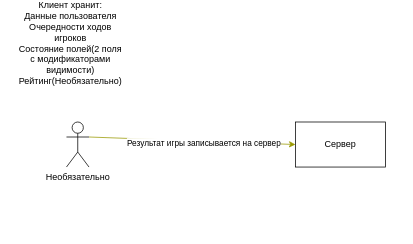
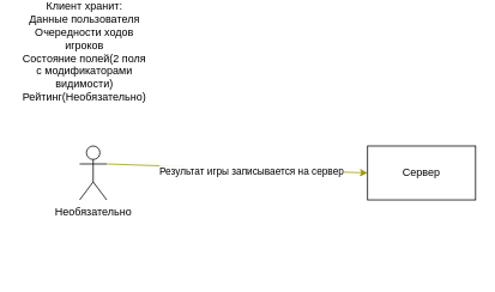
  <mxCell id="0" />
  <mxCell id="1" parent="0" />
  <mxCell id="2" value="Необязательно" style="shape=umlActor;verticalLabelPosition=bottom;verticalAlign=top;html=1;outlineConnect=0;" parent="1" vertex="1"><mxGeometry x="88" y="140" width="30" height="60" as="geometry" /></mxCell>
- <mxCell id="3" value="Сервер" style="rounded=0;whiteSpace=wrap;html=1;" parent="1" vertex="1"><mxGeometry x="393" y="140" width="120" height="60" as="geometry" /></mxCell>
+ <mxCell id="3" value="Сервер" style="rounded=0;whiteSpace=wrap;html=1;" parent="1" vertex="1"><mxGeometry x="408" y="140" width="120" height="60" as="geometry" /></mxCell>
  <mxCell id="4" value="&lt;br&gt;" style="endArrow=classic;html=1;rounded=0;strokeColor=#999900;exitX=1;exitY=0.333;exitDx=0;exitDy=0;exitPerimeter=0;entryX=0;entryY=0.5;entryDx=0;entryDy=0;" parent="1" source="2" target="3" edge="1"><mxGeometry x="1" y="-153" width="50" height="50" relative="1" as="geometry"><mxPoint x="198" y="40" as="sourcePoint" /><mxPoint x="248" y="-10" as="targetPoint" /><mxPoint x="41" y="-28" as="offset" /></mxGeometry></mxCell>
  <mxCell id="5" value="Результат игры записывается на сервер" style="edgeLabel;html=1;align=center;verticalAlign=middle;resizable=0;points=[];" parent="4" vertex="1" connectable="0"><mxGeometry x="0.111" y="-2" relative="1" as="geometry"><mxPoint as="offset" /></mxGeometry></mxCell>
  <mxCell id="6" value="Клиент хранит:&lt;br&gt;Данные пользователя&lt;br&gt;Очередности ходов игроков&lt;br style=&quot;border-color: var(--border-color);&quot;&gt;Состояние полей(2 поля с модификаторами видимости)&lt;br&gt;Рейтинг(Необязательно)" style="text;html=1;strokeColor=none;fillColor=none;align=center;verticalAlign=middle;whiteSpace=wrap;rounded=0;" parent="1" vertex="1"><mxGeometry x="20.5" y="20" width="145" height="30" as="geometry" /></mxCell>
